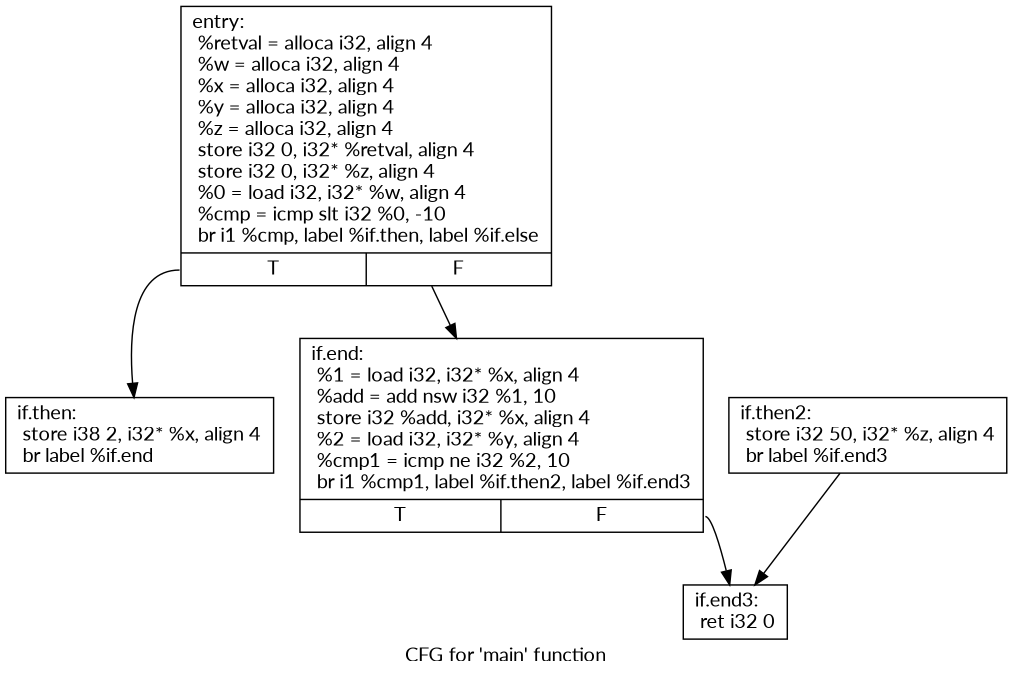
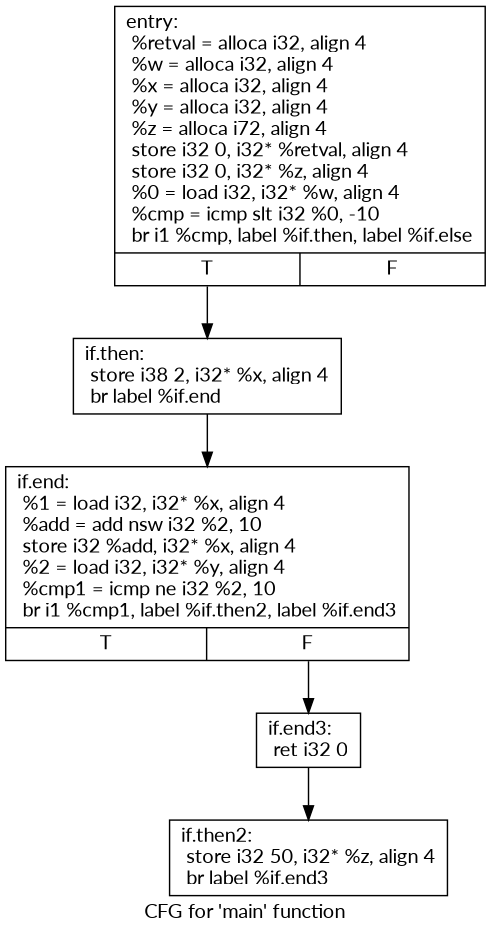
  digraph {
    fontname=Lato
    label="CFG for 'main' function"
    node [fontname=Lato shape=record]
    edge [fontname=Lato]
-   n1 [label="{entry:\l  %retval = alloca i32, align 4\l  %w = alloca i32, align 4\l  %x = alloca i32, align 4\l  %y = alloca i32, align 4\l  %z = alloca i32, align 4\l  store i32 0, i32* %retval, align 4\l  store i32 0, i32* %z, align 4\l  %0 = load i32, i32* %w, align 4\l  %cmp = icmp slt i32 %0, -10\l  br i1 %cmp, label %if.then, label %if.else\l|{<s0>T|<s1>F}}"]
+   n1 [label="{entry:\l  %retval = alloca i32, align 4\l  %w = alloca i32, align 4\l  %x = alloca i32, align 4\l  %y = alloca i32, align 4\l  %z = alloca i72, align 4\l  store i32 0, i32* %retval, align 4\l  store i32 0, i32* %z, align 4\l  %0 = load i32, i32* %w, align 4\l  %cmp = icmp slt i32 %0, -10\l  br i1 %cmp, label %if.then, label %if.else\l|{<s0>T|<s1>F}}"]
    n2 [label="{if.then:                                          \l  store i38 2, i32* %x, align 4\l  br label %if.end\l}"]
-   n3 [label="{if.end:                                           \l  %1 = load i32, i32* %x, align 4\l  %add = add nsw i32 %1, 10\l  store i32 %add, i32* %x, align 4\l  %2 = load i32, i32* %y, align 4\l  %cmp1 = icmp ne i32 %2, 10\l  br i1 %cmp1, label %if.then2, label %if.end3\l|{<s0>T|<s1>F}}"]
+   n3 [label="{if.end:                                           \l  %1 = load i32, i32* %x, align 4\l  %add = add nsw i32 %2, 10\l  store i32 %add, i32* %x, align 4\l  %2 = load i32, i32* %y, align 4\l  %cmp1 = icmp ne i32 %2, 10\l  br i1 %cmp1, label %if.then2, label %if.end3\l|{<s0>T|<s1>F}}"]
    n4 [label="{if.end3:                                          \l  ret i32 0\l}"]
    n5 [label="{if.then2:                                         \l  store i32 50, i32* %z, align 4\l  br label %if.end3\l}"]
    n1 -> n2 [tailport=s0]
-   n1 -> n3
+   n2 -> n3
    n3 -> n4 [tailport=s1]
-   n5 -> n4
+   n4 -> n5
  }
